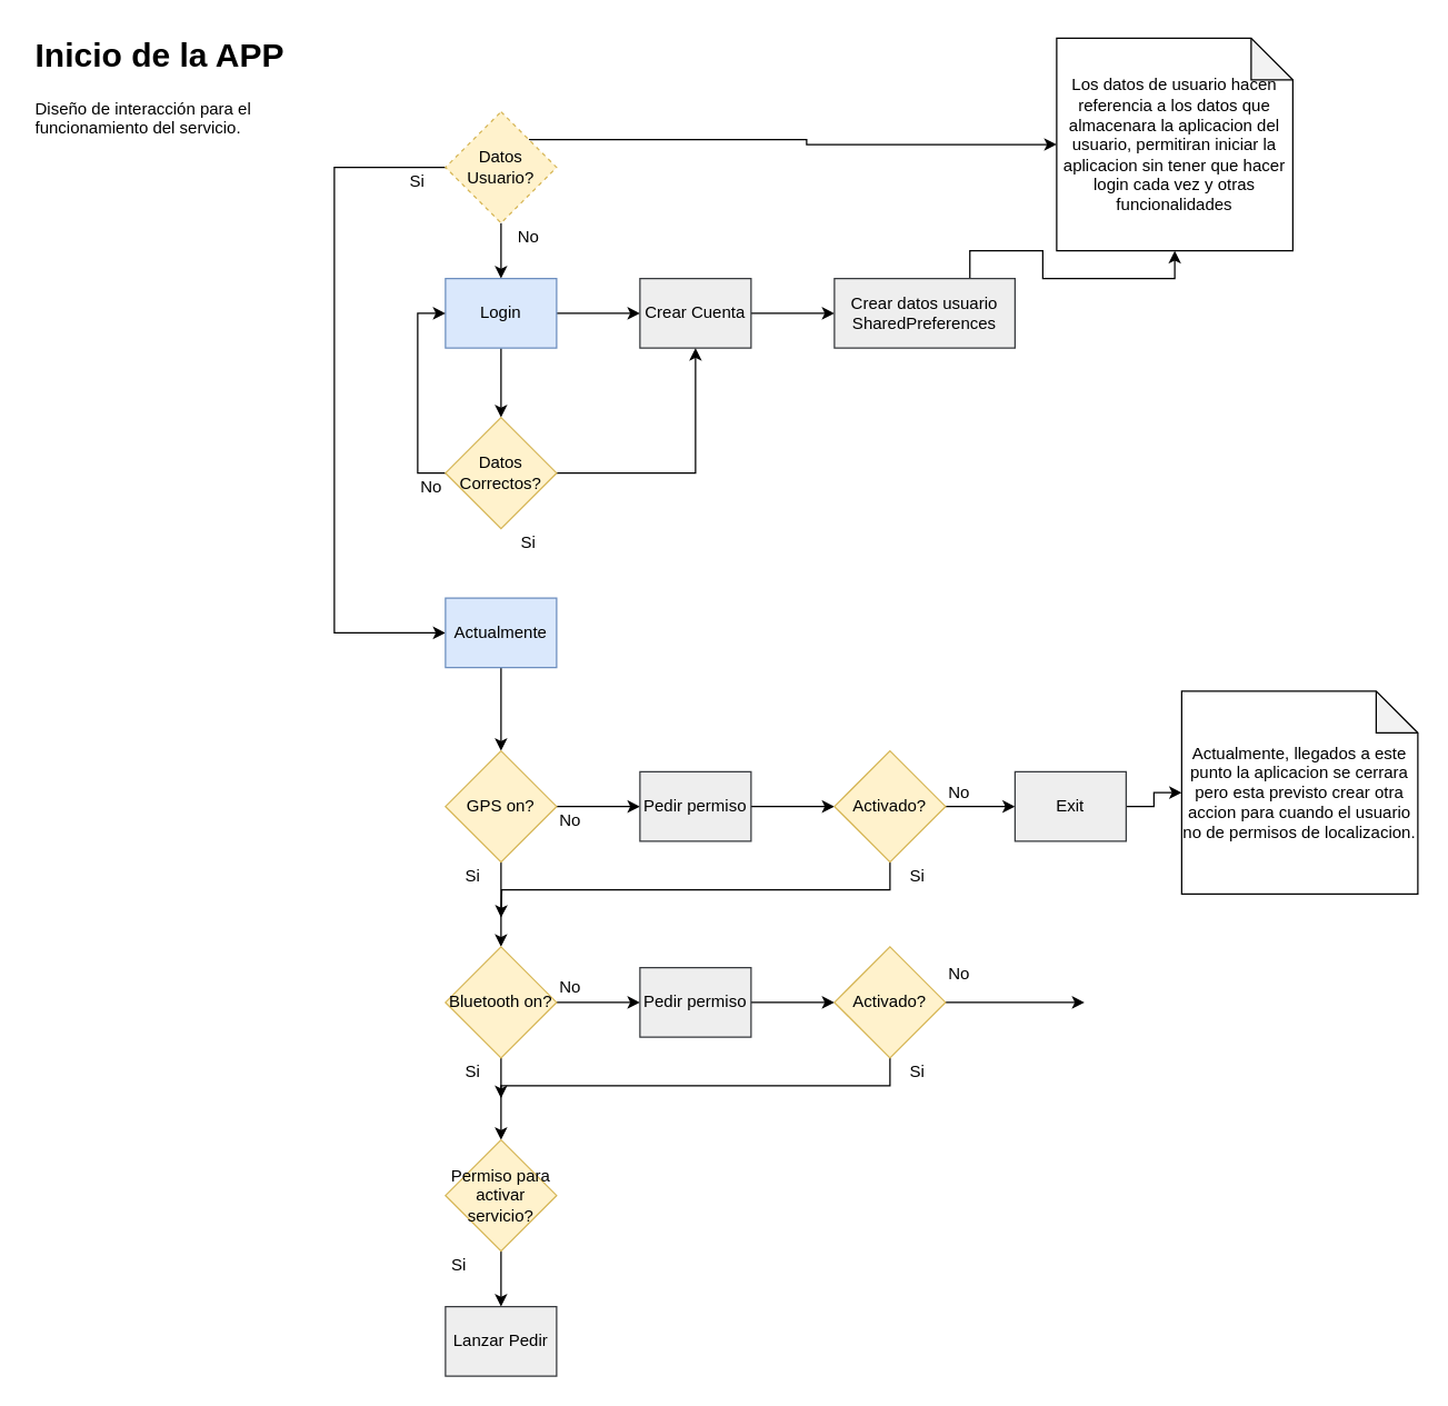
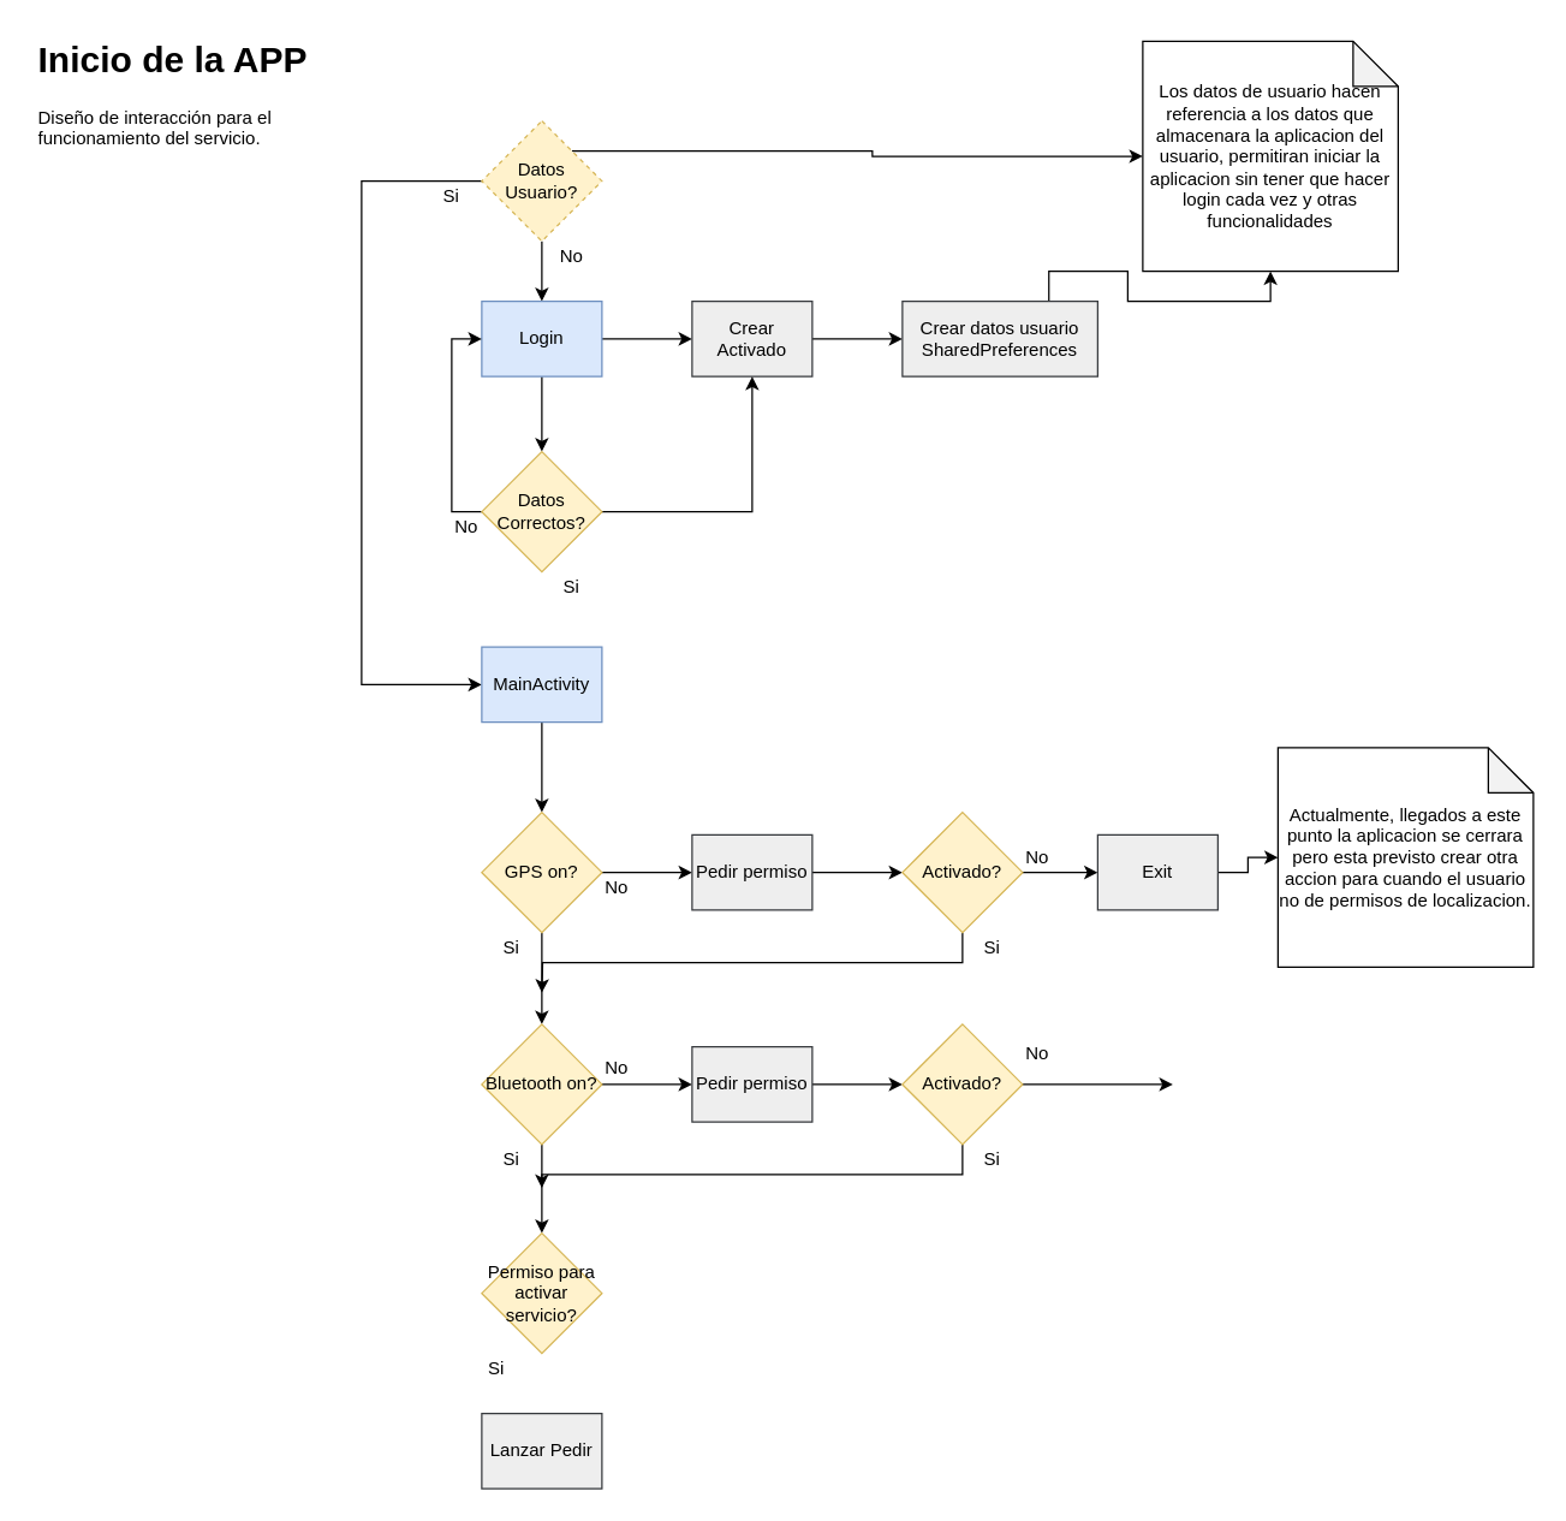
  <mxCell id="0" />
  <mxCell id="1" parent="0" />
  <mxCell id="2" style="edgeStyle=orthogonalEdgeStyle;rounded=0;orthogonalLoop=1;jettySize=auto;html=1;exitX=0;exitY=0.5;exitDx=0;exitDy=0;entryX=0;entryY=0.5;entryDx=0;entryDy=0;" edge="1" parent="1" source="5" target="17"><mxGeometry relative="1" as="geometry"><Array as="points"><mxPoint x="240" y="120" /><mxPoint x="240" y="455" /></Array></mxGeometry></mxCell>
  <mxCell id="3" style="edgeStyle=orthogonalEdgeStyle;rounded=0;orthogonalLoop=1;jettySize=auto;html=1;exitX=0.5;exitY=1;exitDx=0;exitDy=0;entryX=0.5;entryY=0;entryDx=0;entryDy=0;" edge="1" parent="1" source="5" target="8"><mxGeometry relative="1" as="geometry" /></mxCell>
  <mxCell id="4" style="edgeStyle=orthogonalEdgeStyle;rounded=0;orthogonalLoop=1;jettySize=auto;html=1;exitX=1;exitY=0;exitDx=0;exitDy=0;" edge="1" parent="1" source="5" target="53"><mxGeometry relative="1" as="geometry" /></mxCell>
  <mxCell id="5" value="Datos Usuario?" style="rhombus;whiteSpace=wrap;html=1;fillColor=#fff2cc;strokeColor=#d6b656;dashed=1;" vertex="1" parent="1"><mxGeometry x="320" y="80" width="80" height="80" as="geometry" /></mxCell>
  <mxCell id="6" style="edgeStyle=orthogonalEdgeStyle;rounded=0;orthogonalLoop=1;jettySize=auto;html=1;entryX=0;entryY=0.5;entryDx=0;entryDy=0;" edge="1" parent="1" source="8" target="10"><mxGeometry relative="1" as="geometry" /></mxCell>
  <mxCell id="7" style="edgeStyle=orthogonalEdgeStyle;rounded=0;orthogonalLoop=1;jettySize=auto;html=1;entryX=0.5;entryY=0;entryDx=0;entryDy=0;" edge="1" parent="1" source="8" target="15"><mxGeometry relative="1" as="geometry" /></mxCell>
  <mxCell id="8" value="Login" style="rounded=0;whiteSpace=wrap;html=1;fillColor=#dae8fc;strokeColor=#6c8ebf;" vertex="1" parent="1"><mxGeometry x="320" y="200" width="80" height="50" as="geometry" /></mxCell>
  <mxCell id="9" style="edgeStyle=orthogonalEdgeStyle;rounded=0;orthogonalLoop=1;jettySize=auto;html=1;entryX=0;entryY=0.5;entryDx=0;entryDy=0;" edge="1" parent="1" source="10" target="12"><mxGeometry relative="1" as="geometry" /></mxCell>
- <mxCell id="10" value="Crear Cuenta" style="rounded=0;whiteSpace=wrap;html=1;fillColor=#eeeeee;strokeColor=#36393d;" vertex="1" parent="1"><mxGeometry x="460" y="200" width="80" height="50" as="geometry" /></mxCell>
+ <mxCell id="10" value="Crear Activado" style="rounded=0;whiteSpace=wrap;html=1;fillColor=#eeeeee;strokeColor=#36393d;" vertex="1" parent="1"><mxGeometry x="460" y="200" width="80" height="50" as="geometry" /></mxCell>
  <mxCell id="11" style="edgeStyle=orthogonalEdgeStyle;rounded=0;orthogonalLoop=1;jettySize=auto;html=1;exitX=0.75;exitY=0;exitDx=0;exitDy=0;entryX=0.5;entryY=1;entryDx=0;entryDy=0;entryPerimeter=0;" edge="1" parent="1" source="12" target="53"><mxGeometry relative="1" as="geometry" /></mxCell>
  <mxCell id="12" value="Crear datos usuario SharedPreferences" style="rounded=0;whiteSpace=wrap;html=1;fillColor=#eeeeee;strokeColor=#36393d;" vertex="1" parent="1"><mxGeometry x="600" y="200" width="130" height="50" as="geometry" /></mxCell>
  <mxCell id="13" style="edgeStyle=orthogonalEdgeStyle;rounded=0;orthogonalLoop=1;jettySize=auto;html=1;" edge="1" parent="1" source="15" target="10"><mxGeometry relative="1" as="geometry" /></mxCell>
  <mxCell id="14" style="edgeStyle=orthogonalEdgeStyle;rounded=0;orthogonalLoop=1;jettySize=auto;html=1;entryX=0;entryY=0.5;entryDx=0;entryDy=0;" edge="1" parent="1" source="15" target="8"><mxGeometry relative="1" as="geometry"><Array as="points"><mxPoint x="300" y="340" /><mxPoint x="300" y="225" /></Array></mxGeometry></mxCell>
  <mxCell id="15" value="Datos Correctos?" style="rhombus;whiteSpace=wrap;html=1;fillColor=#fff2cc;strokeColor=#d6b656;" vertex="1" parent="1"><mxGeometry x="320" y="300" width="80" height="80" as="geometry" /></mxCell>
  <mxCell id="16" style="edgeStyle=orthogonalEdgeStyle;rounded=0;orthogonalLoop=1;jettySize=auto;html=1;" edge="1" parent="1" source="17" target="20"><mxGeometry relative="1" as="geometry" /></mxCell>
- <mxCell id="17" value="Actualmente" style="rounded=0;whiteSpace=wrap;html=1;fillColor=#dae8fc;strokeColor=#6c8ebf;" vertex="1" parent="1"><mxGeometry x="320" y="430" width="80" height="50" as="geometry" /></mxCell>
+ <mxCell id="17" value="MainActivity" style="rounded=0;whiteSpace=wrap;html=1;fillColor=#dae8fc;strokeColor=#6c8ebf;" vertex="1" parent="1"><mxGeometry x="320" y="430" width="80" height="50" as="geometry" /></mxCell>
  <mxCell id="18" style="edgeStyle=orthogonalEdgeStyle;rounded=0;orthogonalLoop=1;jettySize=auto;html=1;entryX=0;entryY=0.5;entryDx=0;entryDy=0;" edge="1" parent="1" source="20" target="28"><mxGeometry relative="1" as="geometry" /></mxCell>
  <mxCell id="19" style="edgeStyle=orthogonalEdgeStyle;rounded=0;orthogonalLoop=1;jettySize=auto;html=1;entryX=0.5;entryY=0;entryDx=0;entryDy=0;" edge="1" parent="1" source="20" target="23"><mxGeometry relative="1" as="geometry" /></mxCell>
  <mxCell id="20" value="GPS on?" style="rhombus;whiteSpace=wrap;html=1;fillColor=#fff2cc;strokeColor=#d6b656;" vertex="1" parent="1"><mxGeometry x="320" y="540" width="80" height="80" as="geometry" /></mxCell>
  <mxCell id="21" style="edgeStyle=orthogonalEdgeStyle;rounded=0;orthogonalLoop=1;jettySize=auto;html=1;" edge="1" parent="1" source="23" target="25"><mxGeometry relative="1" as="geometry" /></mxCell>
  <mxCell id="22" style="edgeStyle=orthogonalEdgeStyle;rounded=0;orthogonalLoop=1;jettySize=auto;html=1;entryX=0;entryY=0.5;entryDx=0;entryDy=0;" edge="1" parent="1" source="23" target="35"><mxGeometry relative="1" as="geometry" /></mxCell>
  <mxCell id="23" value="Bluetooth on?" style="rhombus;whiteSpace=wrap;html=1;fillColor=#fff2cc;strokeColor=#d6b656;" vertex="1" parent="1"><mxGeometry x="320" y="681" width="80" height="80" as="geometry" /></mxCell>
- <mxCell id="24" style="edgeStyle=orthogonalEdgeStyle;rounded=0;orthogonalLoop=1;jettySize=auto;html=1;entryX=0.5;entryY=0;entryDx=0;entryDy=0;" edge="1" parent="1" source="25" target="26"><mxGeometry relative="1" as="geometry" /></mxCell>
  <mxCell id="25" value="Permiso para activar servicio?" style="rhombus;whiteSpace=wrap;html=1;fillColor=#fff2cc;strokeColor=#d6b656;" vertex="1" parent="1"><mxGeometry x="320" y="820" width="80" height="80" as="geometry" /></mxCell>
  <mxCell id="26" value="Lanzar Pedir" style="rounded=0;whiteSpace=wrap;html=1;fillColor=#eeeeee;strokeColor=#36393d;" vertex="1" parent="1"><mxGeometry x="320" y="940" width="80" height="50" as="geometry" /></mxCell>
  <mxCell id="27" style="edgeStyle=orthogonalEdgeStyle;rounded=0;orthogonalLoop=1;jettySize=auto;html=1;entryX=0;entryY=0.5;entryDx=0;entryDy=0;" edge="1" parent="1" source="28" target="31"><mxGeometry relative="1" as="geometry" /></mxCell>
  <mxCell id="28" value="Pedir permiso" style="rounded=0;whiteSpace=wrap;html=1;fillColor=#eeeeee;strokeColor=#36393d;" vertex="1" parent="1"><mxGeometry x="460" y="555" width="80" height="50" as="geometry" /></mxCell>
  <mxCell id="29" style="edgeStyle=orthogonalEdgeStyle;rounded=0;orthogonalLoop=1;jettySize=auto;html=1;entryX=0;entryY=0.5;entryDx=0;entryDy=0;" edge="1" parent="1" source="31" target="33"><mxGeometry relative="1" as="geometry" /></mxCell>
  <mxCell id="30" style="edgeStyle=orthogonalEdgeStyle;rounded=0;orthogonalLoop=1;jettySize=auto;html=1;exitX=0.5;exitY=1;exitDx=0;exitDy=0;" edge="1" parent="1" source="31"><mxGeometry relative="1" as="geometry"><mxPoint x="360" y="660" as="targetPoint" /></mxGeometry></mxCell>
  <mxCell id="31" value="Activado?" style="rhombus;whiteSpace=wrap;html=1;fillColor=#fff2cc;strokeColor=#d6b656;" vertex="1" parent="1"><mxGeometry x="600" y="540" width="80" height="80" as="geometry" /></mxCell>
  <mxCell id="32" style="edgeStyle=orthogonalEdgeStyle;rounded=0;orthogonalLoop=1;jettySize=auto;html=1;exitX=1;exitY=0.5;exitDx=0;exitDy=0;" edge="1" parent="1" source="33" target="54"><mxGeometry relative="1" as="geometry" /></mxCell>
  <mxCell id="33" value="Exit" style="rounded=0;whiteSpace=wrap;html=1;fillColor=#eeeeee;strokeColor=#36393d;" vertex="1" parent="1"><mxGeometry x="730" y="555" width="80" height="50" as="geometry" /></mxCell>
  <mxCell id="34" style="edgeStyle=orthogonalEdgeStyle;rounded=0;orthogonalLoop=1;jettySize=auto;html=1;entryX=0;entryY=0.5;entryDx=0;entryDy=0;" edge="1" parent="1" source="35" target="38"><mxGeometry relative="1" as="geometry" /></mxCell>
  <mxCell id="35" value="Pedir permiso" style="rounded=0;whiteSpace=wrap;html=1;fillColor=#eeeeee;strokeColor=#36393d;" vertex="1" parent="1"><mxGeometry x="460" y="696" width="80" height="50" as="geometry" /></mxCell>
  <mxCell id="36" style="edgeStyle=orthogonalEdgeStyle;rounded=0;orthogonalLoop=1;jettySize=auto;html=1;exitX=0.5;exitY=1;exitDx=0;exitDy=0;" edge="1" parent="1" source="38"><mxGeometry relative="1" as="geometry"><mxPoint x="360" y="790" as="targetPoint" /><Array as="points"><mxPoint x="640" y="781" /><mxPoint x="360" y="781" /></Array></mxGeometry></mxCell>
  <mxCell id="37" style="edgeStyle=orthogonalEdgeStyle;rounded=0;orthogonalLoop=1;jettySize=auto;html=1;exitX=1;exitY=0.5;exitDx=0;exitDy=0;" edge="1" parent="1" source="38"><mxGeometry relative="1" as="geometry"><mxPoint x="780" y="721" as="targetPoint" /></mxGeometry></mxCell>
  <mxCell id="38" value="Activado?" style="rhombus;whiteSpace=wrap;html=1;fillColor=#fff2cc;strokeColor=#d6b656;" vertex="1" parent="1"><mxGeometry x="600" y="681" width="80" height="80" as="geometry" /></mxCell>
  <mxCell id="39" value="Si" style="text;html=1;strokeColor=none;fillColor=none;align=center;verticalAlign=middle;whiteSpace=wrap;rounded=0;" vertex="1" parent="1"><mxGeometry x="310" y="900" width="40" height="20" as="geometry" /></mxCell>
  <mxCell id="40" value="Si" style="text;html=1;strokeColor=none;fillColor=none;align=center;verticalAlign=middle;whiteSpace=wrap;rounded=0;" vertex="1" parent="1"><mxGeometry x="640" y="761" width="40" height="20" as="geometry" /></mxCell>
  <mxCell id="41" value="Si" style="text;html=1;strokeColor=none;fillColor=none;align=center;verticalAlign=middle;whiteSpace=wrap;rounded=0;" vertex="1" parent="1"><mxGeometry x="640" y="620" width="40" height="20" as="geometry" /></mxCell>
  <mxCell id="42" value="Si" style="text;html=1;strokeColor=none;fillColor=none;align=center;verticalAlign=middle;whiteSpace=wrap;rounded=0;" vertex="1" parent="1"><mxGeometry x="320" y="620" width="40" height="20" as="geometry" /></mxCell>
  <mxCell id="43" value="Si" style="text;html=1;strokeColor=none;fillColor=none;align=center;verticalAlign=middle;whiteSpace=wrap;rounded=0;" vertex="1" parent="1"><mxGeometry x="320" y="761" width="40" height="20" as="geometry" /></mxCell>
  <mxCell id="44" value="Si" style="text;html=1;strokeColor=none;fillColor=none;align=center;verticalAlign=middle;whiteSpace=wrap;rounded=0;" vertex="1" parent="1"><mxGeometry x="360" y="380" width="40" height="20" as="geometry" /></mxCell>
  <mxCell id="45" value="Si" style="text;html=1;strokeColor=none;fillColor=none;align=center;verticalAlign=middle;whiteSpace=wrap;rounded=0;" vertex="1" parent="1"><mxGeometry x="280" y="120" width="40" height="20" as="geometry" /></mxCell>
  <mxCell id="46" value="No" style="text;html=1;strokeColor=none;fillColor=none;align=center;verticalAlign=middle;whiteSpace=wrap;rounded=0;" vertex="1" parent="1"><mxGeometry x="360" y="160" width="40" height="20" as="geometry" /></mxCell>
  <mxCell id="47" value="No" style="text;html=1;strokeColor=none;fillColor=none;align=center;verticalAlign=middle;whiteSpace=wrap;rounded=0;" vertex="1" parent="1"><mxGeometry x="290" y="340" width="40" height="20" as="geometry" /></mxCell>
  <mxCell id="48" value="No" style="text;html=1;strokeColor=none;fillColor=none;align=center;verticalAlign=middle;whiteSpace=wrap;rounded=0;" vertex="1" parent="1"><mxGeometry x="390" y="580" width="40" height="20" as="geometry" /></mxCell>
  <mxCell id="49" value="No" style="text;html=1;strokeColor=none;fillColor=none;align=center;verticalAlign=middle;whiteSpace=wrap;rounded=0;" vertex="1" parent="1"><mxGeometry x="670" y="560" width="40" height="20" as="geometry" /></mxCell>
  <mxCell id="50" value="No" style="text;html=1;strokeColor=none;fillColor=none;align=center;verticalAlign=middle;whiteSpace=wrap;rounded=0;" vertex="1" parent="1"><mxGeometry x="390" y="700" width="40" height="20" as="geometry" /></mxCell>
  <mxCell id="51" value="No" style="text;html=1;strokeColor=none;fillColor=none;align=center;verticalAlign=middle;whiteSpace=wrap;rounded=0;" vertex="1" parent="1"><mxGeometry x="670" y="690.5" width="40" height="20" as="geometry" /></mxCell>
  <mxCell id="52" value="&lt;h1&gt;Inicio de la APP&lt;/h1&gt;&lt;div&gt;Diseño de interacción para el funcionamiento del servicio.&lt;/div&gt;" style="text;html=1;strokeColor=none;fillColor=none;spacing=5;spacingTop=-20;whiteSpace=wrap;overflow=hidden;rounded=0;" vertex="1" parent="1"><mxGeometry x="20" y="20" width="210" height="120" as="geometry" /></mxCell>
  <mxCell id="53" value="Los datos de usuario hacen referencia a los datos que almacenara la aplicacion del usuario, permitiran iniciar la aplicacion sin tener que hacer login cada vez y otras funcionalidades" style="shape=note;whiteSpace=wrap;html=1;backgroundOutline=1;darkOpacity=0.05;rounded=0;" vertex="1" parent="1"><mxGeometry x="760" y="27" width="170" height="153" as="geometry" /></mxCell>
  <mxCell id="54" value="Actualmente, llegados a este punto la aplicacion se cerrara pero esta previsto crear otra accion para cuando el usuario no de permisos de localizacion." style="shape=note;whiteSpace=wrap;html=1;backgroundOutline=1;darkOpacity=0.05;rounded=0;" vertex="1" parent="1"><mxGeometry x="850" y="497" width="170" height="146" as="geometry" /></mxCell>
